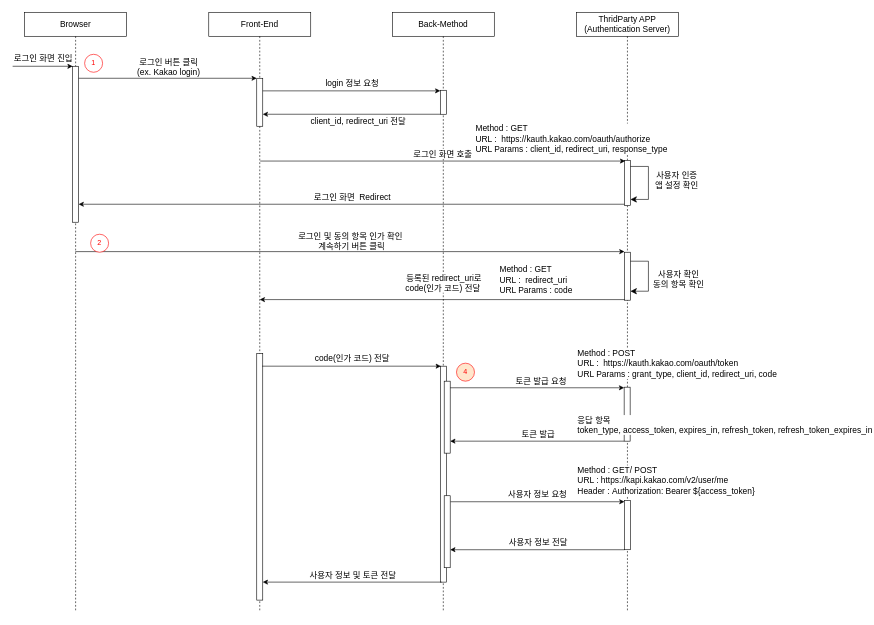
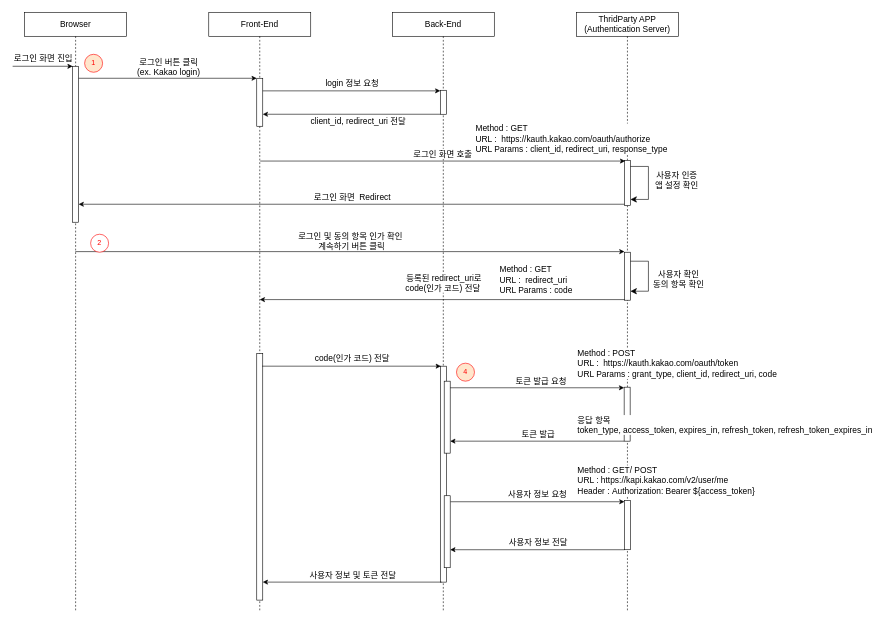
  <mxCell id="0" />
  <mxCell id="1" parent="0" />
  <mxCell id="2" value="Browser" style="shape=umlLifeline;perimeter=lifelinePerimeter;whiteSpace=wrap;html=1;container=0;dropTarget=0;collapsible=0;recursiveResize=0;outlineConnect=0;portConstraint=eastwest;newEdgeStyle={&quot;edgeStyle&quot;:&quot;elbowEdgeStyle&quot;,&quot;elbow&quot;:&quot;vertical&quot;,&quot;curved&quot;:0,&quot;rounded&quot;:0};flipH=0;fontSize=14;" parent="1" vertex="1"><mxGeometry x="40" y="20" width="170" height="1000" as="geometry" /></mxCell>
  <mxCell id="3" value="" style="html=1;points=[];perimeter=orthogonalPerimeter;outlineConnect=0;targetShapes=umlLifeline;portConstraint=eastwest;newEdgeStyle={&quot;edgeStyle&quot;:&quot;elbowEdgeStyle&quot;,&quot;elbow&quot;:&quot;vertical&quot;,&quot;curved&quot;:0,&quot;rounded&quot;:0};fontSize=14;" parent="2" vertex="1"><mxGeometry x="80" y="90" width="10" height="260" as="geometry" /></mxCell>
  <mxCell id="4" value="Front-End" style="shape=umlLifeline;perimeter=lifelinePerimeter;whiteSpace=wrap;html=1;container=0;dropTarget=0;collapsible=0;recursiveResize=0;outlineConnect=0;portConstraint=eastwest;newEdgeStyle={&quot;edgeStyle&quot;:&quot;elbowEdgeStyle&quot;,&quot;elbow&quot;:&quot;vertical&quot;,&quot;curved&quot;:0,&quot;rounded&quot;:0};flipH=0;fontSize=14;" parent="1" vertex="1"><mxGeometry x="347" y="20" width="170" height="1000" as="geometry" /></mxCell>
  <mxCell id="5" value="" style="html=1;points=[];perimeter=orthogonalPerimeter;outlineConnect=0;targetShapes=umlLifeline;portConstraint=eastwest;newEdgeStyle={&quot;edgeStyle&quot;:&quot;elbowEdgeStyle&quot;,&quot;elbow&quot;:&quot;vertical&quot;,&quot;curved&quot;:0,&quot;rounded&quot;:0};fontSize=14;" parent="4" vertex="1"><mxGeometry x="80" y="110" width="10" height="80" as="geometry" /></mxCell>
  <mxCell id="6" value="" style="html=1;points=[];perimeter=orthogonalPerimeter;outlineConnect=0;targetShapes=umlLifeline;portConstraint=eastwest;newEdgeStyle={&quot;edgeStyle&quot;:&quot;elbowEdgeStyle&quot;,&quot;elbow&quot;:&quot;vertical&quot;,&quot;curved&quot;:0,&quot;rounded&quot;:0};fontSize=14;" vertex="1" parent="4"><mxGeometry x="80" y="569" width="10" height="411" as="geometry" /></mxCell>
- <mxCell id="7" value="Back-Method" style="shape=umlLifeline;perimeter=lifelinePerimeter;whiteSpace=wrap;html=1;container=0;dropTarget=0;collapsible=0;recursiveResize=0;outlineConnect=0;portConstraint=eastwest;newEdgeStyle={&quot;edgeStyle&quot;:&quot;elbowEdgeStyle&quot;,&quot;elbow&quot;:&quot;vertical&quot;,&quot;curved&quot;:0,&quot;rounded&quot;:0};flipH=0;fontSize=14;" vertex="1" parent="1"><mxGeometry x="653" y="20" width="170" height="1000" as="geometry" /></mxCell>
+ <mxCell id="7" value="Back-End" style="shape=umlLifeline;perimeter=lifelinePerimeter;whiteSpace=wrap;html=1;container=0;dropTarget=0;collapsible=0;recursiveResize=0;outlineConnect=0;portConstraint=eastwest;newEdgeStyle={&quot;edgeStyle&quot;:&quot;elbowEdgeStyle&quot;,&quot;elbow&quot;:&quot;vertical&quot;,&quot;curved&quot;:0,&quot;rounded&quot;:0};flipH=0;fontSize=14;" vertex="1" parent="1"><mxGeometry x="653" y="20" width="170" height="1000" as="geometry" /></mxCell>
  <mxCell id="8" value="" style="html=1;points=[];perimeter=orthogonalPerimeter;outlineConnect=0;targetShapes=umlLifeline;portConstraint=eastwest;newEdgeStyle={&quot;edgeStyle&quot;:&quot;elbowEdgeStyle&quot;,&quot;elbow&quot;:&quot;vertical&quot;,&quot;curved&quot;:0,&quot;rounded&quot;:0};fontSize=14;" vertex="1" parent="7"><mxGeometry x="80" y="130" width="10" height="40" as="geometry" /></mxCell>
  <mxCell id="9" value="" style="html=1;points=[];perimeter=orthogonalPerimeter;outlineConnect=0;targetShapes=umlLifeline;portConstraint=eastwest;newEdgeStyle={&quot;edgeStyle&quot;:&quot;elbowEdgeStyle&quot;,&quot;elbow&quot;:&quot;vertical&quot;,&quot;curved&quot;:0,&quot;rounded&quot;:0};fontSize=14;" vertex="1" parent="7"><mxGeometry x="80" y="590" width="10" height="360" as="geometry" /></mxCell>
  <mxCell id="10" value="" style="html=1;points=[];perimeter=orthogonalPerimeter;outlineConnect=0;targetShapes=umlLifeline;portConstraint=eastwest;newEdgeStyle={&quot;edgeStyle&quot;:&quot;elbowEdgeStyle&quot;,&quot;elbow&quot;:&quot;vertical&quot;,&quot;curved&quot;:0,&quot;rounded&quot;:0};fontSize=14;" vertex="1" parent="7"><mxGeometry x="86.5" y="806" width="10" height="120" as="geometry" /></mxCell>
  <mxCell id="11" value="" style="html=1;points=[];perimeter=orthogonalPerimeter;outlineConnect=0;targetShapes=umlLifeline;portConstraint=eastwest;newEdgeStyle={&quot;edgeStyle&quot;:&quot;elbowEdgeStyle&quot;,&quot;elbow&quot;:&quot;vertical&quot;,&quot;curved&quot;:0,&quot;rounded&quot;:0};fontSize=14;" vertex="1" parent="7"><mxGeometry x="86.5" y="615" width="10" height="120" as="geometry" /></mxCell>
  <mxCell id="12" value="ThridParty APP&lt;br style=&quot;font-size: 14px;&quot;&gt;(Authentication Server)" style="shape=umlLifeline;perimeter=lifelinePerimeter;whiteSpace=wrap;html=1;container=0;dropTarget=0;collapsible=0;recursiveResize=0;outlineConnect=0;portConstraint=eastwest;newEdgeStyle={&quot;edgeStyle&quot;:&quot;elbowEdgeStyle&quot;,&quot;elbow&quot;:&quot;vertical&quot;,&quot;curved&quot;:0,&quot;rounded&quot;:0};flipH=0;fontSize=14;" vertex="1" parent="1"><mxGeometry x="960" y="20" width="170" height="1000" as="geometry" /></mxCell>
  <mxCell id="13" value="" style="html=1;points=[];perimeter=orthogonalPerimeter;outlineConnect=0;targetShapes=umlLifeline;portConstraint=eastwest;newEdgeStyle={&quot;edgeStyle&quot;:&quot;elbowEdgeStyle&quot;,&quot;elbow&quot;:&quot;vertical&quot;,&quot;curved&quot;:0,&quot;rounded&quot;:0};fontSize=14;" vertex="1" parent="12"><mxGeometry x="80" y="247" width="10" height="75" as="geometry" /></mxCell>
  <mxCell id="14" value="" style="html=1;points=[];perimeter=orthogonalPerimeter;outlineConnect=0;targetShapes=umlLifeline;portConstraint=eastwest;newEdgeStyle={&quot;edgeStyle&quot;:&quot;elbowEdgeStyle&quot;,&quot;elbow&quot;:&quot;vertical&quot;,&quot;curved&quot;:0,&quot;rounded&quot;:0};fontSize=14;" vertex="1" parent="12"><mxGeometry x="80" y="400" width="10" height="80" as="geometry" /></mxCell>
  <mxCell id="15" value="" style="edgeStyle=elbowEdgeStyle;elbow=vertical;endArrow=classic;html=1;curved=0;rounded=0;endSize=8;startSize=8;jumpSize=10;fontSize=14;" edge="1" parent="12" source="13" target="13"><mxGeometry width="50" height="50" relative="1" as="geometry"><mxPoint x="100" y="292" as="sourcePoint" /><mxPoint x="150" y="242" as="targetPoint" /><Array as="points"><mxPoint x="120" y="312" /></Array></mxGeometry></mxCell>
  <mxCell id="16" value="" style="edgeStyle=elbowEdgeStyle;elbow=vertical;endArrow=classic;html=1;curved=0;rounded=0;endSize=8;startSize=8;fontSize=14;" edge="1" parent="12" source="14" target="14"><mxGeometry width="50" height="50" relative="1" as="geometry"><mxPoint x="90" y="405" as="sourcePoint" /><mxPoint x="90" y="425" as="targetPoint" /><Array as="points"><mxPoint x="120" y="465" /></Array></mxGeometry></mxCell>
  <mxCell id="17" value="" style="html=1;points=[];perimeter=orthogonalPerimeter;outlineConnect=0;targetShapes=umlLifeline;portConstraint=eastwest;newEdgeStyle={&quot;edgeStyle&quot;:&quot;elbowEdgeStyle&quot;,&quot;elbow&quot;:&quot;vertical&quot;,&quot;curved&quot;:0,&quot;rounded&quot;:0};fontSize=14;" vertex="1" parent="12"><mxGeometry x="79.5" y="625" width="10" height="90" as="geometry" /></mxCell>
  <mxCell id="18" value="" style="html=1;points=[];perimeter=orthogonalPerimeter;outlineConnect=0;targetShapes=umlLifeline;portConstraint=eastwest;newEdgeStyle={&quot;edgeStyle&quot;:&quot;elbowEdgeStyle&quot;,&quot;elbow&quot;:&quot;vertical&quot;,&quot;curved&quot;:0,&quot;rounded&quot;:0};fontSize=14;" vertex="1" parent="12"><mxGeometry x="80" y="814" width="10" height="82" as="geometry" /></mxCell>
  <mxCell id="19" value="" style="endArrow=classic;html=1;rounded=0;fontSize=14;" edge="1" parent="1"><mxGeometry relative="1" as="geometry"><mxPoint x="130" y="130" as="sourcePoint" /><mxPoint x="427" y="130" as="targetPoint" /></mxGeometry></mxCell>
  <mxCell id="20" value="로그인 버튼 클릭&lt;br style=&quot;font-size: 14px;&quot;&gt;(ex. Kakao login)" style="edgeLabel;resizable=0;html=1;align=center;verticalAlign=middle;fontSize=14;" connectable="0" vertex="1" parent="19"><mxGeometry relative="1" as="geometry"><mxPoint y="-20" as="offset" /></mxGeometry></mxCell>
  <mxCell id="21" value="" style="endArrow=classic;html=1;rounded=0;fontSize=14;" edge="1" parent="1" target="3"><mxGeometry relative="1" as="geometry"><mxPoint x="20" y="110" as="sourcePoint" /><mxPoint x="110" y="110" as="targetPoint" /></mxGeometry></mxCell>
  <mxCell id="22" value="로그인 화면 진입" style="edgeLabel;resizable=0;html=1;align=center;verticalAlign=middle;fontSize=14;" connectable="0" vertex="1" parent="21"><mxGeometry relative="1" as="geometry"><mxPoint y="-14" as="offset" /></mxGeometry></mxCell>
  <mxCell id="23" value="" style="endArrow=classic;html=1;rounded=0;fontSize=14;" edge="1" parent="1"><mxGeometry relative="1" as="geometry"><mxPoint x="437" y="151" as="sourcePoint" /><mxPoint x="733" y="151" as="targetPoint" /></mxGeometry></mxCell>
  <mxCell id="24" value="login 정보 요청" style="edgeLabel;resizable=0;html=1;align=center;verticalAlign=middle;fontSize=14;" connectable="0" vertex="1" parent="23"><mxGeometry relative="1" as="geometry"><mxPoint y="-14" as="offset" /></mxGeometry></mxCell>
  <mxCell id="25" value="" style="endArrow=classic;html=1;rounded=0;fontSize=14;" edge="1" parent="1"><mxGeometry relative="1" as="geometry"><mxPoint x="733" y="190" as="sourcePoint" /><mxPoint x="437" y="190" as="targetPoint" /></mxGeometry></mxCell>
  <mxCell id="26" value="client_id, redirect_uri 전달" style="edgeLabel;resizable=0;html=1;align=center;verticalAlign=middle;fontSize=14;" connectable="0" vertex="1" parent="25"><mxGeometry relative="1" as="geometry"><mxPoint x="10" y="10" as="offset" /></mxGeometry></mxCell>
  <mxCell id="27" value="" style="endArrow=classic;html=1;rounded=0;fontSize=14;" edge="1" parent="1"><mxGeometry relative="1" as="geometry"><mxPoint x="432.75" y="268" as="sourcePoint" /><mxPoint x="1041.25" y="268" as="targetPoint" /></mxGeometry></mxCell>
  <mxCell id="28" value="로그인 화면 호출" style="edgeLabel;resizable=0;html=1;align=center;verticalAlign=middle;fontSize=14;" connectable="0" vertex="1" parent="27"><mxGeometry relative="1" as="geometry"><mxPoint y="-13" as="offset" /></mxGeometry></mxCell>
  <mxCell id="29" value="&lt;div style=&quot;font-size: 14px;&quot;&gt;Method : GET&lt;/div&gt;&lt;div style=&quot;font-size: 14px;&quot;&gt;URL :&amp;nbsp; https://kauth.kakao.com/oauth/authorize&lt;br style=&quot;font-size: 14px;&quot;&gt;URL Params : client_id, redirect_uri, response_type&lt;/div&gt;" style="edgeLabel;resizable=0;html=1;align=left;verticalAlign=middle;fontSize=14;" connectable="0" vertex="1" parent="1"><mxGeometry x="790" y="230" as="geometry" /></mxCell>
  <mxCell id="30" value="" style="endArrow=classic;html=1;rounded=0;fontSize=14;" edge="1" parent="1"><mxGeometry relative="1" as="geometry"><mxPoint x="1040" y="340" as="sourcePoint" /><mxPoint x="130" y="340" as="targetPoint" /></mxGeometry></mxCell>
  <mxCell id="31" value="로그인 화면&amp;nbsp; Redirect" style="edgeLabel;resizable=0;html=1;align=center;verticalAlign=middle;fontSize=14;" connectable="0" vertex="1" parent="30"><mxGeometry relative="1" as="geometry"><mxPoint y="-13" as="offset" /></mxGeometry></mxCell>
  <mxCell id="32" value="" style="endArrow=classic;html=1;rounded=0;fontSize=14;" edge="1" parent="1"><mxGeometry relative="1" as="geometry"><mxPoint x="124.5" y="419" as="sourcePoint" /><mxPoint x="1040" y="419" as="targetPoint" /></mxGeometry></mxCell>
  <mxCell id="33" value="로그인 및 동의 항목 인가 확인&lt;br style=&quot;font-size: 14px;&quot;&gt;&amp;nbsp;계속하기 버튼 클릭" style="edgeLabel;resizable=0;html=1;align=center;verticalAlign=middle;fontSize=14;" connectable="0" vertex="1" parent="32"><mxGeometry relative="1" as="geometry"><mxPoint y="-19" as="offset" /></mxGeometry></mxCell>
  <mxCell id="34" value="" style="endArrow=classic;html=1;rounded=0;fontSize=14;" edge="1" parent="1"><mxGeometry relative="1" as="geometry"><mxPoint x="436" y="610" as="sourcePoint" /><mxPoint x="734" y="610" as="targetPoint" /></mxGeometry></mxCell>
  <mxCell id="35" value="code(인가 코드) 전달" style="edgeLabel;resizable=0;html=1;align=center;verticalAlign=middle;fontSize=14;" connectable="0" vertex="1" parent="34"><mxGeometry relative="1" as="geometry"><mxPoint y="-14" as="offset" /></mxGeometry></mxCell>
  <mxCell id="36" value="" style="endArrow=classic;html=1;rounded=0;fontSize=14;" edge="1" parent="1"><mxGeometry relative="1" as="geometry"><mxPoint x="1040.5" y="499" as="sourcePoint" /><mxPoint x="432" y="499" as="targetPoint" /></mxGeometry></mxCell>
  <mxCell id="37" value="등록된 redirect_uri로&lt;br&gt;code(인가 코드) 전달&amp;nbsp;" style="edgeLabel;resizable=0;html=1;align=center;verticalAlign=middle;fontSize=14;" connectable="0" vertex="1" parent="36"><mxGeometry relative="1" as="geometry"><mxPoint x="2" y="-29" as="offset" /></mxGeometry></mxCell>
  <mxCell id="38" value="&lt;div style=&quot;font-size: 14px;&quot;&gt;Method : GET&lt;/div&gt;&lt;div style=&quot;font-size: 14px;&quot;&gt;URL :&amp;nbsp; redirect_uri&lt;br style=&quot;font-size: 14px;&quot;&gt;URL Params : code&lt;/div&gt;" style="edgeLabel;resizable=0;html=1;align=left;verticalAlign=middle;fontSize=14;" connectable="0" vertex="1" parent="1"><mxGeometry x="830" y="465" as="geometry" /></mxCell>
  <mxCell id="39" value="사용자 인증&lt;br style=&quot;font-size: 14px;&quot;&gt;앱 설정 확인" style="edgeLabel;resizable=0;html=1;align=center;verticalAlign=middle;fontSize=14;" connectable="0" vertex="1" parent="1"><mxGeometry x="1120" y="300" as="geometry"><mxPoint x="6" y="-2" as="offset" /></mxGeometry></mxCell>
  <mxCell id="40" value="사용자 확인&lt;br style=&quot;font-size: 14px;&quot;&gt;동의 항목 확인" style="edgeLabel;resizable=0;html=1;align=center;verticalAlign=middle;fontSize=14;" connectable="0" vertex="1" parent="1"><mxGeometry x="1160" y="500" as="geometry"><mxPoint x="-31" y="-37" as="offset" /></mxGeometry></mxCell>
  <mxCell id="41" value="" style="endArrow=classic;html=1;rounded=0;fontSize=14;" edge="1" parent="1"><mxGeometry relative="1" as="geometry"><mxPoint x="749.5" y="646" as="sourcePoint" /><mxPoint x="1039.5" y="646" as="targetPoint" /></mxGeometry></mxCell>
  <mxCell id="42" value="토큰 발급 요청" style="edgeLabel;resizable=0;html=1;align=center;verticalAlign=middle;fontSize=14;" connectable="0" vertex="1" parent="41"><mxGeometry relative="1" as="geometry"><mxPoint x="6" y="-11" as="offset" /></mxGeometry></mxCell>
  <mxCell id="43" value="&lt;div style=&quot;font-size: 14px;&quot;&gt;Method : POST&lt;/div&gt;&lt;div style=&quot;font-size: 14px;&quot;&gt;URL :&amp;nbsp; https://kauth.kakao.com/oauth/token&lt;br style=&quot;font-size: 14px;&quot;&gt;URL Params : grant_type, client_id, redirect_uri, code&lt;/div&gt;" style="edgeLabel;resizable=0;html=1;align=left;verticalAlign=middle;fontSize=14;" connectable="0" vertex="1" parent="1"><mxGeometry x="960" y="605" as="geometry" /></mxCell>
  <mxCell id="44" value="" style="endArrow=classic;html=1;rounded=0;fontSize=14;" edge="1" parent="1"><mxGeometry relative="1" as="geometry"><mxPoint x="1039.5" y="735" as="sourcePoint" /><mxPoint x="749.5" y="735" as="targetPoint" /></mxGeometry></mxCell>
  <mxCell id="45" value="토큰 발급" style="edgeLabel;resizable=0;html=1;align=center;verticalAlign=middle;fontSize=14;" connectable="0" vertex="1" parent="44"><mxGeometry relative="1" as="geometry"><mxPoint x="1" y="-13" as="offset" /></mxGeometry></mxCell>
  <mxCell id="46" value="응답 항목&lt;br style=&quot;font-size: 14px;&quot;&gt;token_type, access_token, expires_in, refresh_token, refresh_token_expires_in" style="edgeLabel;resizable=0;html=1;align=left;verticalAlign=middle;fontSize=14;" connectable="0" vertex="1" parent="1"><mxGeometry x="960" y="707" as="geometry" /></mxCell>
  <mxCell id="47" value="" style="endArrow=classic;html=1;rounded=0;fontSize=14;" edge="1" parent="1" target="18"><mxGeometry relative="1" as="geometry"><mxPoint x="750" y="836" as="sourcePoint" /><mxPoint x="950" y="826" as="targetPoint" /></mxGeometry></mxCell>
  <mxCell id="48" value="사용자 정보 요청" style="edgeLabel;resizable=0;html=1;align=center;verticalAlign=middle;fontSize=14;" connectable="0" vertex="1" parent="47"><mxGeometry relative="1" as="geometry"><mxPoint x="-1" y="-14" as="offset" /></mxGeometry></mxCell>
  <mxCell id="49" value="&lt;div style=&quot;font-size: 14px;&quot;&gt;Method : GET/ POST&lt;/div&gt;&lt;div style=&quot;font-size: 14px;&quot;&gt;URL :&amp;nbsp;https://kapi.kakao.com/v2/user/me&lt;/div&gt;&lt;div style=&quot;font-size: 14px;&quot;&gt;Header :&amp;nbsp;Authorization: Bearer ${access_token}&lt;br style=&quot;font-size: 14px;&quot;&gt;&lt;/div&gt;" style="edgeLabel;resizable=0;html=1;align=left;verticalAlign=middle;fontSize=14;" connectable="0" vertex="1" parent="1"><mxGeometry x="960" y="800" as="geometry" /></mxCell>
  <mxCell id="50" value="" style="endArrow=classic;html=1;rounded=0;fontSize=14;" edge="1" parent="1"><mxGeometry relative="1" as="geometry"><mxPoint x="1040" y="916" as="sourcePoint" /><mxPoint x="749.5" y="916" as="targetPoint" /></mxGeometry></mxCell>
  <mxCell id="51" value="사용자 정보 전달" style="edgeLabel;resizable=0;html=1;align=center;verticalAlign=middle;fontSize=14;" connectable="0" vertex="1" parent="50"><mxGeometry relative="1" as="geometry"><mxPoint y="-13" as="offset" /></mxGeometry></mxCell>
  <mxCell id="52" value="" style="endArrow=classic;html=1;rounded=0;fontSize=14;" edge="1" parent="1"><mxGeometry relative="1" as="geometry"><mxPoint x="735" y="970" as="sourcePoint" /><mxPoint x="437" y="970" as="targetPoint" /></mxGeometry></mxCell>
  <mxCell id="53" value="사용자 정보 및 토큰 전달" style="edgeLabel;resizable=0;html=1;align=center;verticalAlign=middle;fontSize=14;" connectable="0" vertex="1" parent="52"><mxGeometry relative="1" as="geometry"><mxPoint y="-13" as="offset" /></mxGeometry></mxCell>
- <mxCell id="54" value="1" style="ellipse;whiteSpace=wrap;html=1;aspect=fixed;fontColor=#ff0000;labelBorderColor=none;strokeColor=#ff0000;" vertex="1" parent="1"><mxGeometry x="140" y="90" width="30" height="30" as="geometry" /></mxCell>
+ <mxCell id="54" value="1" style="ellipse;whiteSpace=wrap;html=1;aspect=fixed;fontColor=#ff0000;labelBorderColor=none;strokeColor=#ff0000;fillColor=#ffe6cc;" vertex="1" parent="1"><mxGeometry x="140" y="90" width="30" height="30" as="geometry" /></mxCell>
  <mxCell id="55" value="2" style="ellipse;whiteSpace=wrap;html=1;aspect=fixed;fontColor=#ff0000;labelBorderColor=none;strokeColor=#ff0000;" vertex="1" parent="1"><mxGeometry x="150" y="390" width="30" height="30" as="geometry" /></mxCell>
  <mxCell id="56" value="4" style="ellipse;whiteSpace=wrap;html=1;aspect=fixed;fontColor=#ff0000;labelBorderColor=none;strokeColor=#ff0000;fillColor=#ffe6cc;" vertex="1" parent="1"><mxGeometry x="760" y="605" width="30" height="30" as="geometry" /></mxCell>
